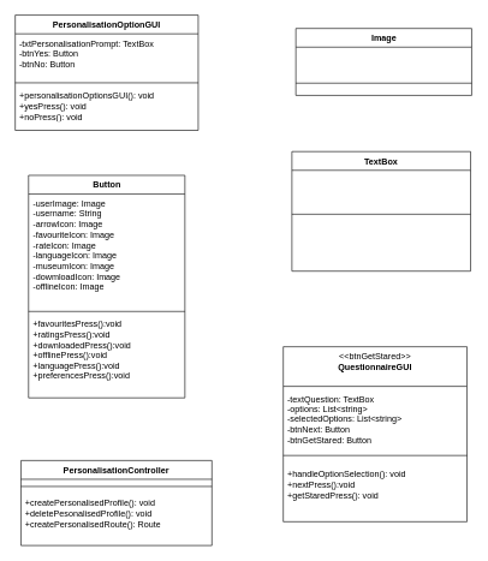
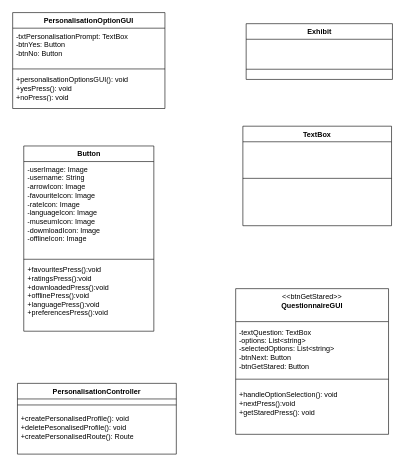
  <mxCell id="0" />
  <mxCell id="1" parent="0" />
  <mxCell id="2" value="&amp;lt;&amp;lt;btnGetStared&amp;gt;&amp;gt;&lt;br&gt;&lt;b&gt;QuestionnaireGUI&lt;/b&gt;" style="swimlane;fontStyle=0;align=center;verticalAlign=top;childLayout=stackLayout;horizontal=1;startSize=55;horizontalStack=0;resizeParent=1;resizeParentMax=0;resizeLast=0;collapsible=0;marginBottom=0;html=1;whiteSpace=wrap;" parent="1" vertex="1"><mxGeometry x="392" y="481" width="255" height="243" as="geometry" /></mxCell>
  <mxCell id="3" value="-textQuestion: TextBox&lt;div&gt;-options: List&amp;lt;string&amp;gt;&lt;/div&gt;&lt;div&gt;-selectedOptions: List&amp;lt;string&amp;gt;&lt;/div&gt;&lt;div&gt;-btnNext: Button&lt;/div&gt;&lt;div&gt;-btnGetStared: Button&lt;/div&gt;" style="text;html=1;strokeColor=none;fillColor=none;align=left;verticalAlign=middle;spacingLeft=4;spacingRight=4;overflow=hidden;rotatable=0;points=[[0,0.5],[1,0.5]];portConstraint=eastwest;whiteSpace=wrap;" parent="2" vertex="1"><mxGeometry y="55" width="255" height="92" as="geometry" /></mxCell>
  <mxCell id="4" value="" style="line;strokeWidth=1;fillColor=none;align=left;verticalAlign=middle;spacingTop=-1;spacingLeft=3;spacingRight=3;rotatable=0;labelPosition=right;points=[];portConstraint=eastwest;" parent="2" vertex="1"><mxGeometry y="147" width="255" height="8" as="geometry" /></mxCell>
  <mxCell id="5" value="&lt;div&gt;&lt;div&gt;+handleOptionSelection(): void&lt;br&gt;&lt;div&gt;+nextPress():void&lt;/div&gt;&lt;div&gt;+getStaredPress(): void&lt;/div&gt;&lt;div&gt;&lt;div&gt;&lt;br&gt;&lt;/div&gt;&lt;/div&gt;&lt;/div&gt;&lt;/div&gt;" style="text;html=1;strokeColor=none;fillColor=none;align=left;verticalAlign=middle;spacingLeft=4;spacingRight=4;overflow=hidden;rotatable=0;points=[[0,0.5],[1,0.5]];portConstraint=eastwest;whiteSpace=wrap;" parent="2" vertex="1"><mxGeometry y="155" width="255" height="88" as="geometry" /></mxCell>
- <mxCell id="6" value="Image" style="swimlane;fontStyle=1;align=center;verticalAlign=top;childLayout=stackLayout;horizontal=1;startSize=26;horizontalStack=0;resizeParent=1;resizeParentMax=0;resizeLast=0;collapsible=1;marginBottom=0;whiteSpace=wrap;html=1;" parent="1" vertex="1"><mxGeometry x="409.5" y="39" width="244" height="93" as="geometry" /></mxCell>
+ <mxCell id="6" value="Exhibit" style="swimlane;fontStyle=1;align=center;verticalAlign=top;childLayout=stackLayout;horizontal=1;startSize=26;horizontalStack=0;resizeParent=1;resizeParentMax=0;resizeLast=0;collapsible=1;marginBottom=0;whiteSpace=wrap;html=1;" parent="1" vertex="1"><mxGeometry x="409.5" y="39" width="244" height="93" as="geometry" /></mxCell>
  <mxCell id="7" value="&lt;div&gt;&lt;br&gt;&lt;/div&gt;" style="text;strokeColor=none;fillColor=none;align=left;verticalAlign=top;spacingLeft=4;spacingRight=4;overflow=hidden;rotatable=0;points=[[0,0.5],[1,0.5]];portConstraint=eastwest;whiteSpace=wrap;html=1;" parent="6" vertex="1"><mxGeometry y="26" width="244" height="33" as="geometry" /></mxCell>
  <mxCell id="8" value="" style="line;strokeWidth=1;fillColor=none;align=left;verticalAlign=middle;spacingTop=-1;spacingLeft=3;spacingRight=3;rotatable=0;labelPosition=right;points=[];portConstraint=eastwest;strokeColor=inherit;" parent="6" vertex="1"><mxGeometry y="59" width="244" height="34" as="geometry" /></mxCell>
  <mxCell id="9" value="TextBox" style="swimlane;fontStyle=1;align=center;verticalAlign=top;childLayout=stackLayout;horizontal=1;startSize=26;horizontalStack=0;resizeParent=1;resizeParentMax=0;resizeLast=0;collapsible=1;marginBottom=0;whiteSpace=wrap;html=1;" parent="1" vertex="1"><mxGeometry x="404" y="210" width="248" height="166" as="geometry" /></mxCell>
  <mxCell id="10" value="&lt;div&gt;&lt;br&gt;&lt;/div&gt;" style="text;strokeColor=none;fillColor=none;align=left;verticalAlign=top;spacingLeft=4;spacingRight=4;overflow=hidden;rotatable=0;points=[[0,0.5],[1,0.5]];portConstraint=eastwest;whiteSpace=wrap;html=1;" parent="9" vertex="1"><mxGeometry y="26" width="248" height="57" as="geometry" /></mxCell>
  <mxCell id="11" value="" style="line;strokeWidth=1;fillColor=none;align=left;verticalAlign=middle;spacingTop=-1;spacingLeft=3;spacingRight=3;rotatable=0;labelPosition=right;points=[];portConstraint=eastwest;strokeColor=inherit;" parent="9" vertex="1"><mxGeometry y="83" width="248" height="8" as="geometry" /></mxCell>
  <mxCell id="12" value="&lt;div&gt;&lt;div&gt;&lt;br&gt;&lt;/div&gt;&lt;/div&gt;" style="text;strokeColor=none;fillColor=none;align=left;verticalAlign=top;spacingLeft=4;spacingRight=4;overflow=hidden;rotatable=0;points=[[0,0.5],[1,0.5]];portConstraint=eastwest;whiteSpace=wrap;html=1;" parent="9" vertex="1"><mxGeometry y="91" width="248" height="75" as="geometry" /></mxCell>
  <mxCell id="13" value="PersonalisationOptionGUI" style="swimlane;fontStyle=1;align=center;verticalAlign=top;childLayout=stackLayout;horizontal=1;startSize=26;horizontalStack=0;resizeParent=1;resizeParentMax=0;resizeLast=0;collapsible=1;marginBottom=0;whiteSpace=wrap;html=1;" parent="1" vertex="1"><mxGeometry x="20" y="20.5" width="254" height="160" as="geometry" /></mxCell>
  <mxCell id="14" value="-txtPersonalisationPrompt: TextBox&lt;div&gt;-btnYes: Button&lt;/div&gt;&lt;div&gt;-btnNo: Button&lt;/div&gt;" style="text;strokeColor=none;fillColor=none;align=left;verticalAlign=top;spacingLeft=4;spacingRight=4;overflow=hidden;rotatable=0;points=[[0,0.5],[1,0.5]];portConstraint=eastwest;whiteSpace=wrap;html=1;" parent="13" vertex="1"><mxGeometry y="26" width="254" height="64" as="geometry" /></mxCell>
  <mxCell id="15" value="" style="line;strokeWidth=1;fillColor=none;align=left;verticalAlign=middle;spacingTop=-1;spacingLeft=3;spacingRight=3;rotatable=0;labelPosition=right;points=[];portConstraint=eastwest;strokeColor=inherit;" parent="13" vertex="1"><mxGeometry y="90" width="254" height="8" as="geometry" /></mxCell>
  <mxCell id="16" value="&lt;div&gt;&lt;span style=&quot;background-color: transparent; color: light-dark(rgb(0, 0, 0), rgb(255, 255, 255));&quot;&gt;+personalisationOptionsGUI(): void&lt;/span&gt;&lt;/div&gt;&lt;div&gt;&lt;span style=&quot;background-color: transparent; color: light-dark(rgb(0, 0, 0), rgb(255, 255, 255));&quot;&gt;+yesPress(): void&lt;/span&gt;&lt;/div&gt;&lt;div&gt;+noPress(): void&lt;/div&gt;" style="text;strokeColor=none;fillColor=none;align=left;verticalAlign=top;spacingLeft=4;spacingRight=4;overflow=hidden;rotatable=0;points=[[0,0.5],[1,0.5]];portConstraint=eastwest;whiteSpace=wrap;html=1;" parent="13" vertex="1"><mxGeometry y="98" width="254" height="62" as="geometry" /></mxCell>
  <mxCell id="17" value="Button" style="swimlane;fontStyle=1;align=center;verticalAlign=top;childLayout=stackLayout;horizontal=1;startSize=26;horizontalStack=0;resizeParent=1;resizeParentMax=0;resizeLast=0;collapsible=1;marginBottom=0;whiteSpace=wrap;html=1;" parent="1" vertex="1"><mxGeometry x="38.5" y="243" width="217" height="309" as="geometry" /></mxCell>
  <mxCell id="18" value="-userImage: Image&lt;div&gt;-username: String&lt;/div&gt;&lt;div&gt;-arrowIcon: Image&lt;/div&gt;&lt;div&gt;-favouriteIcon: Image&lt;/div&gt;&lt;div&gt;-rateIcon: Image&lt;/div&gt;&lt;div&gt;-languageIcon: Image&lt;/div&gt;&lt;div&gt;-museumIcon: Image&lt;/div&gt;&lt;div&gt;-dowmloadIcon: Image&lt;/div&gt;&lt;div&gt;-offlineIcon: Image&lt;/div&gt;&lt;div&gt;&lt;br&gt;&lt;/div&gt;" style="text;strokeColor=none;fillColor=none;align=left;verticalAlign=top;spacingLeft=4;spacingRight=4;overflow=hidden;rotatable=0;points=[[0,0.5],[1,0.5]];portConstraint=eastwest;whiteSpace=wrap;html=1;" parent="17" vertex="1"><mxGeometry y="26" width="217" height="159" as="geometry" /></mxCell>
  <mxCell id="19" value="" style="line;strokeWidth=1;fillColor=none;align=left;verticalAlign=middle;spacingTop=-1;spacingLeft=3;spacingRight=3;rotatable=0;labelPosition=right;points=[];portConstraint=eastwest;strokeColor=inherit;" parent="17" vertex="1"><mxGeometry y="185" width="217" height="8" as="geometry" /></mxCell>
  <mxCell id="20" value="+favouritesPress():void&lt;div&gt;+ratingsPress():void&lt;/div&gt;&lt;div&gt;+downloadedPress():void&lt;/div&gt;&lt;div&gt;+offlinePress():void&lt;/div&gt;&lt;div&gt;+languagePress():void&lt;/div&gt;&lt;div&gt;+preferencesPress():void&lt;/div&gt;&lt;div&gt;&lt;br&gt;&lt;/div&gt;" style="text;strokeColor=none;fillColor=none;align=left;verticalAlign=top;spacingLeft=4;spacingRight=4;overflow=hidden;rotatable=0;points=[[0,0.5],[1,0.5]];portConstraint=eastwest;whiteSpace=wrap;html=1;" parent="17" vertex="1"><mxGeometry y="193" width="217" height="116" as="geometry" /></mxCell>
  <mxCell id="21" value="PersonalisationController" style="swimlane;fontStyle=1;align=center;verticalAlign=top;childLayout=stackLayout;horizontal=1;startSize=26;horizontalStack=0;resizeParent=1;resizeParentMax=0;resizeLast=0;collapsible=1;marginBottom=0;whiteSpace=wrap;html=1;" vertex="1" parent="1"><mxGeometry x="28" y="639" width="265" height="118" as="geometry" /></mxCell>
  <mxCell id="22" value="" style="line;strokeWidth=1;fillColor=none;align=left;verticalAlign=middle;spacingTop=-1;spacingLeft=3;spacingRight=3;rotatable=0;labelPosition=right;points=[];portConstraint=eastwest;strokeColor=inherit;" vertex="1" parent="21"><mxGeometry y="26" width="265" height="20" as="geometry" /></mxCell>
  <mxCell id="23" value="+createPersonalisedProfile(): void&lt;div&gt;+deletePesonalisedProfile(): void&lt;/div&gt;&lt;div&gt;+createPersonalisedRoute(): Route&lt;/div&gt;&lt;div&gt;&lt;br&gt;&lt;/div&gt;" style="text;strokeColor=none;fillColor=none;align=left;verticalAlign=top;spacingLeft=4;spacingRight=4;overflow=hidden;rotatable=0;points=[[0,0.5],[1,0.5]];portConstraint=eastwest;whiteSpace=wrap;html=1;" vertex="1" parent="21"><mxGeometry y="46" width="265" height="72" as="geometry" /></mxCell>
